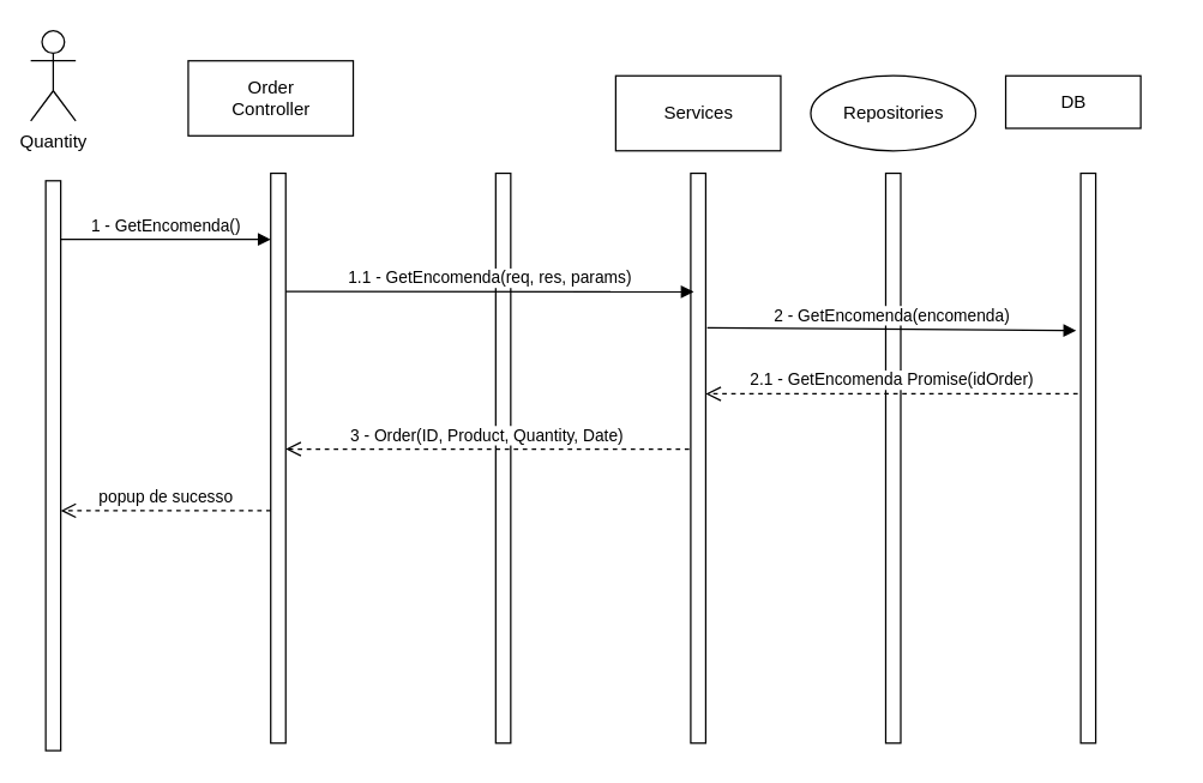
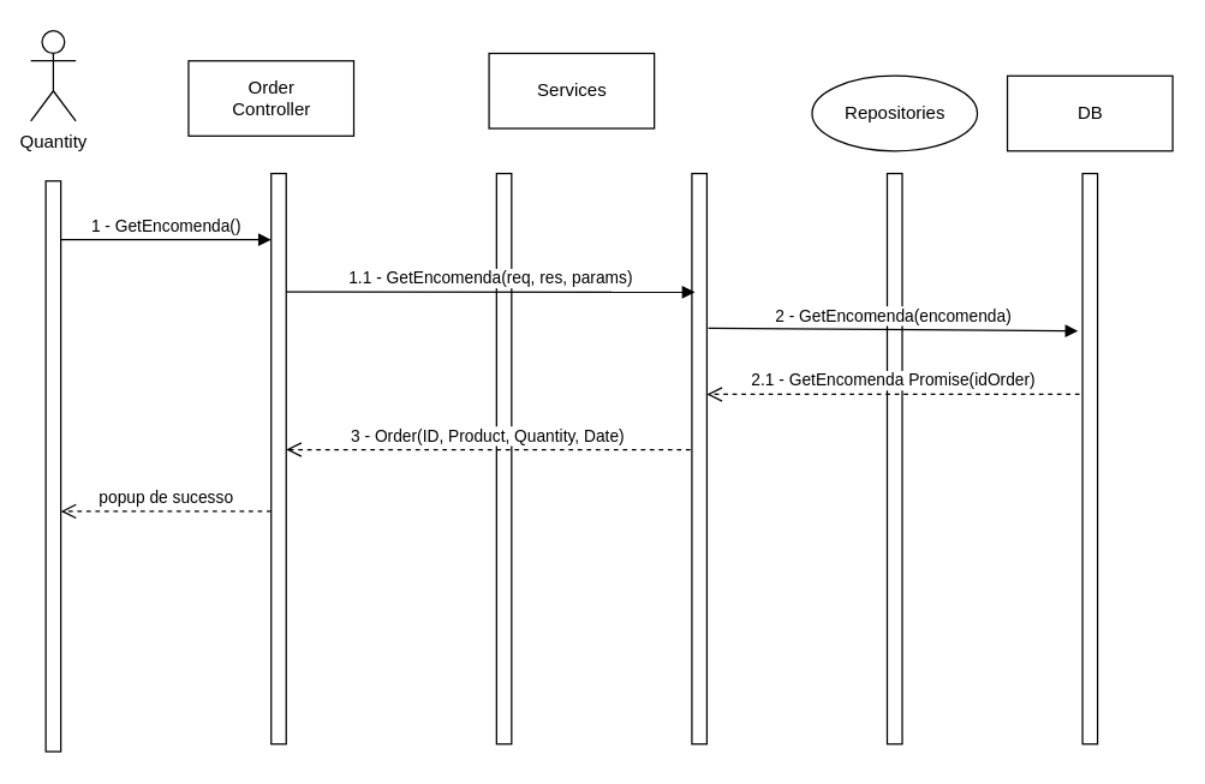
  <mxCell id="0" />
  <mxCell id="1" parent="0" />
  <mxCell id="2" value="" style="html=1;points=[];perimeter=orthogonalPerimeter;" parent="1" vertex="1"><mxGeometry x="30" y="120" width="10" height="380" as="geometry" /></mxCell>
  <mxCell id="3" value="Quantity" style="shape=umlActor;verticalLabelPosition=bottom;labelBackgroundColor=#ffffff;verticalAlign=top;html=1;" parent="1" vertex="1"><mxGeometry x="20" y="20" width="30" height="60" as="geometry" /></mxCell>
  <mxCell id="4" value="" style="html=1;points=[];perimeter=orthogonalPerimeter;" parent="1" vertex="1"><mxGeometry x="180" y="115" width="10" height="380" as="geometry" /></mxCell>
  <mxCell id="5" value="Order&lt;br&gt;Controller" style="html=1;" parent="1" vertex="1"><mxGeometry x="125" y="40" width="110" height="50" as="geometry" /></mxCell>
  <mxCell id="6" value="" style="html=1;points=[];perimeter=orthogonalPerimeter;" parent="1" vertex="1"><mxGeometry x="330" y="115" width="10" height="380" as="geometry" /></mxCell>
  <mxCell id="7" value="" style="html=1;points=[];perimeter=orthogonalPerimeter;" parent="1" vertex="1"><mxGeometry x="460" y="115" width="10" height="380" as="geometry" /></mxCell>
- <mxCell id="8" value="Services" style="html=1;" parent="1" vertex="1"><mxGeometry x="410" y="50" width="110" height="50" as="geometry" /></mxCell>
+ <mxCell id="8" value="Services" style="html=1;" parent="1" vertex="1"><mxGeometry x="325" y="35" width="110" height="50" as="geometry" /></mxCell>
  <mxCell id="9" value="1 - GetEncomenda()" style="html=1;verticalAlign=bottom;endArrow=block;entryX=0;entryY=0.116;entryDx=0;entryDy=0;entryPerimeter=0;" parent="1" source="2" target="4" edge="1"><mxGeometry width="80" relative="1" as="geometry"><mxPoint x="70" y="160" as="sourcePoint" /><mxPoint x="150" y="160" as="targetPoint" /></mxGeometry></mxCell>
  <mxCell id="10" value="1.1 - GetEncomenda(req, res, params)" style="html=1;verticalAlign=bottom;endArrow=block;exitX=1;exitY=0.176;exitDx=0;exitDy=0;exitPerimeter=0;entryX=0.2;entryY=0.329;entryDx=0;entryDy=0;entryPerimeter=0;" parent="1" edge="1"><mxGeometry width="80" relative="1" as="geometry"><mxPoint x="190" y="193.88" as="sourcePoint" /><mxPoint x="462" y="194.02" as="targetPoint" /></mxGeometry></mxCell>
  <mxCell id="11" value="" style="html=1;points=[];perimeter=orthogonalPerimeter;" parent="1" vertex="1"><mxGeometry x="590" y="115" width="10" height="380" as="geometry" /></mxCell>
  <mxCell id="12" value="Repositories" style="ellipse;html=1;" parent="1" vertex="1"><mxGeometry x="540" y="50" width="110" height="50" as="geometry" /></mxCell>
  <mxCell id="13" value="" style="html=1;points=[];perimeter=orthogonalPerimeter;" parent="1" vertex="1"><mxGeometry x="720" y="115" width="10" height="380" as="geometry" /></mxCell>
- <mxCell id="14" value="DB" style="html=1;" parent="1" vertex="1"><mxGeometry x="670" y="50" width="90" height="35" as="geometry" /></mxCell>
+ <mxCell id="14" value="DB" style="html=1;" parent="1" vertex="1"><mxGeometry x="670" y="50" width="110" height="50" as="geometry" /></mxCell>
  <mxCell id="15" value="2 - GetEncomenda(encomenda)" style="html=1;verticalAlign=bottom;endArrow=block;exitX=1.1;exitY=0.271;exitDx=0;exitDy=0;exitPerimeter=0;entryX=-0.3;entryY=0.276;entryDx=0;entryDy=0;entryPerimeter=0;" parent="1" edge="1" target="13" source="7"><mxGeometry width="80" relative="1" as="geometry"><mxPoint x="340" y="250" as="sourcePoint" /><mxPoint x="720" y="250" as="targetPoint" /></mxGeometry></mxCell>
  <mxCell id="16" value="3 - Order(ID, Product, Quantity, Date)" style="html=1;verticalAlign=bottom;endArrow=open;dashed=1;endSize=8;exitX=-0.1;exitY=0.484;exitDx=0;exitDy=0;exitPerimeter=0;" parent="1" source="7" target="4" edge="1"><mxGeometry relative="1" as="geometry"><mxPoint x="320" y="300" as="sourcePoint" /><mxPoint x="240" y="300" as="targetPoint" /></mxGeometry></mxCell>
  <mxCell id="17" value="popup de sucesso" style="html=1;verticalAlign=bottom;endArrow=open;dashed=1;endSize=8;" parent="1" edge="1"><mxGeometry relative="1" as="geometry"><mxPoint x="180" y="340" as="sourcePoint" /><mxPoint x="40" y="340" as="targetPoint" /></mxGeometry></mxCell>
  <mxCell id="18" value="2.1 - GetEncomenda Promise(idOrder)" style="html=1;verticalAlign=bottom;endArrow=open;dashed=1;endSize=8;exitX=-0.2;exitY=0.387;exitDx=0;exitDy=0;exitPerimeter=0;entryX=1;entryY=0.387;entryDx=0;entryDy=0;entryPerimeter=0;" edge="1" parent="1" source="13" target="7"><mxGeometry relative="1" as="geometry"><mxPoint x="341.17" y="313.48" as="sourcePoint" /><mxPoint x="200" y="313.48" as="targetPoint" /></mxGeometry></mxCell>
